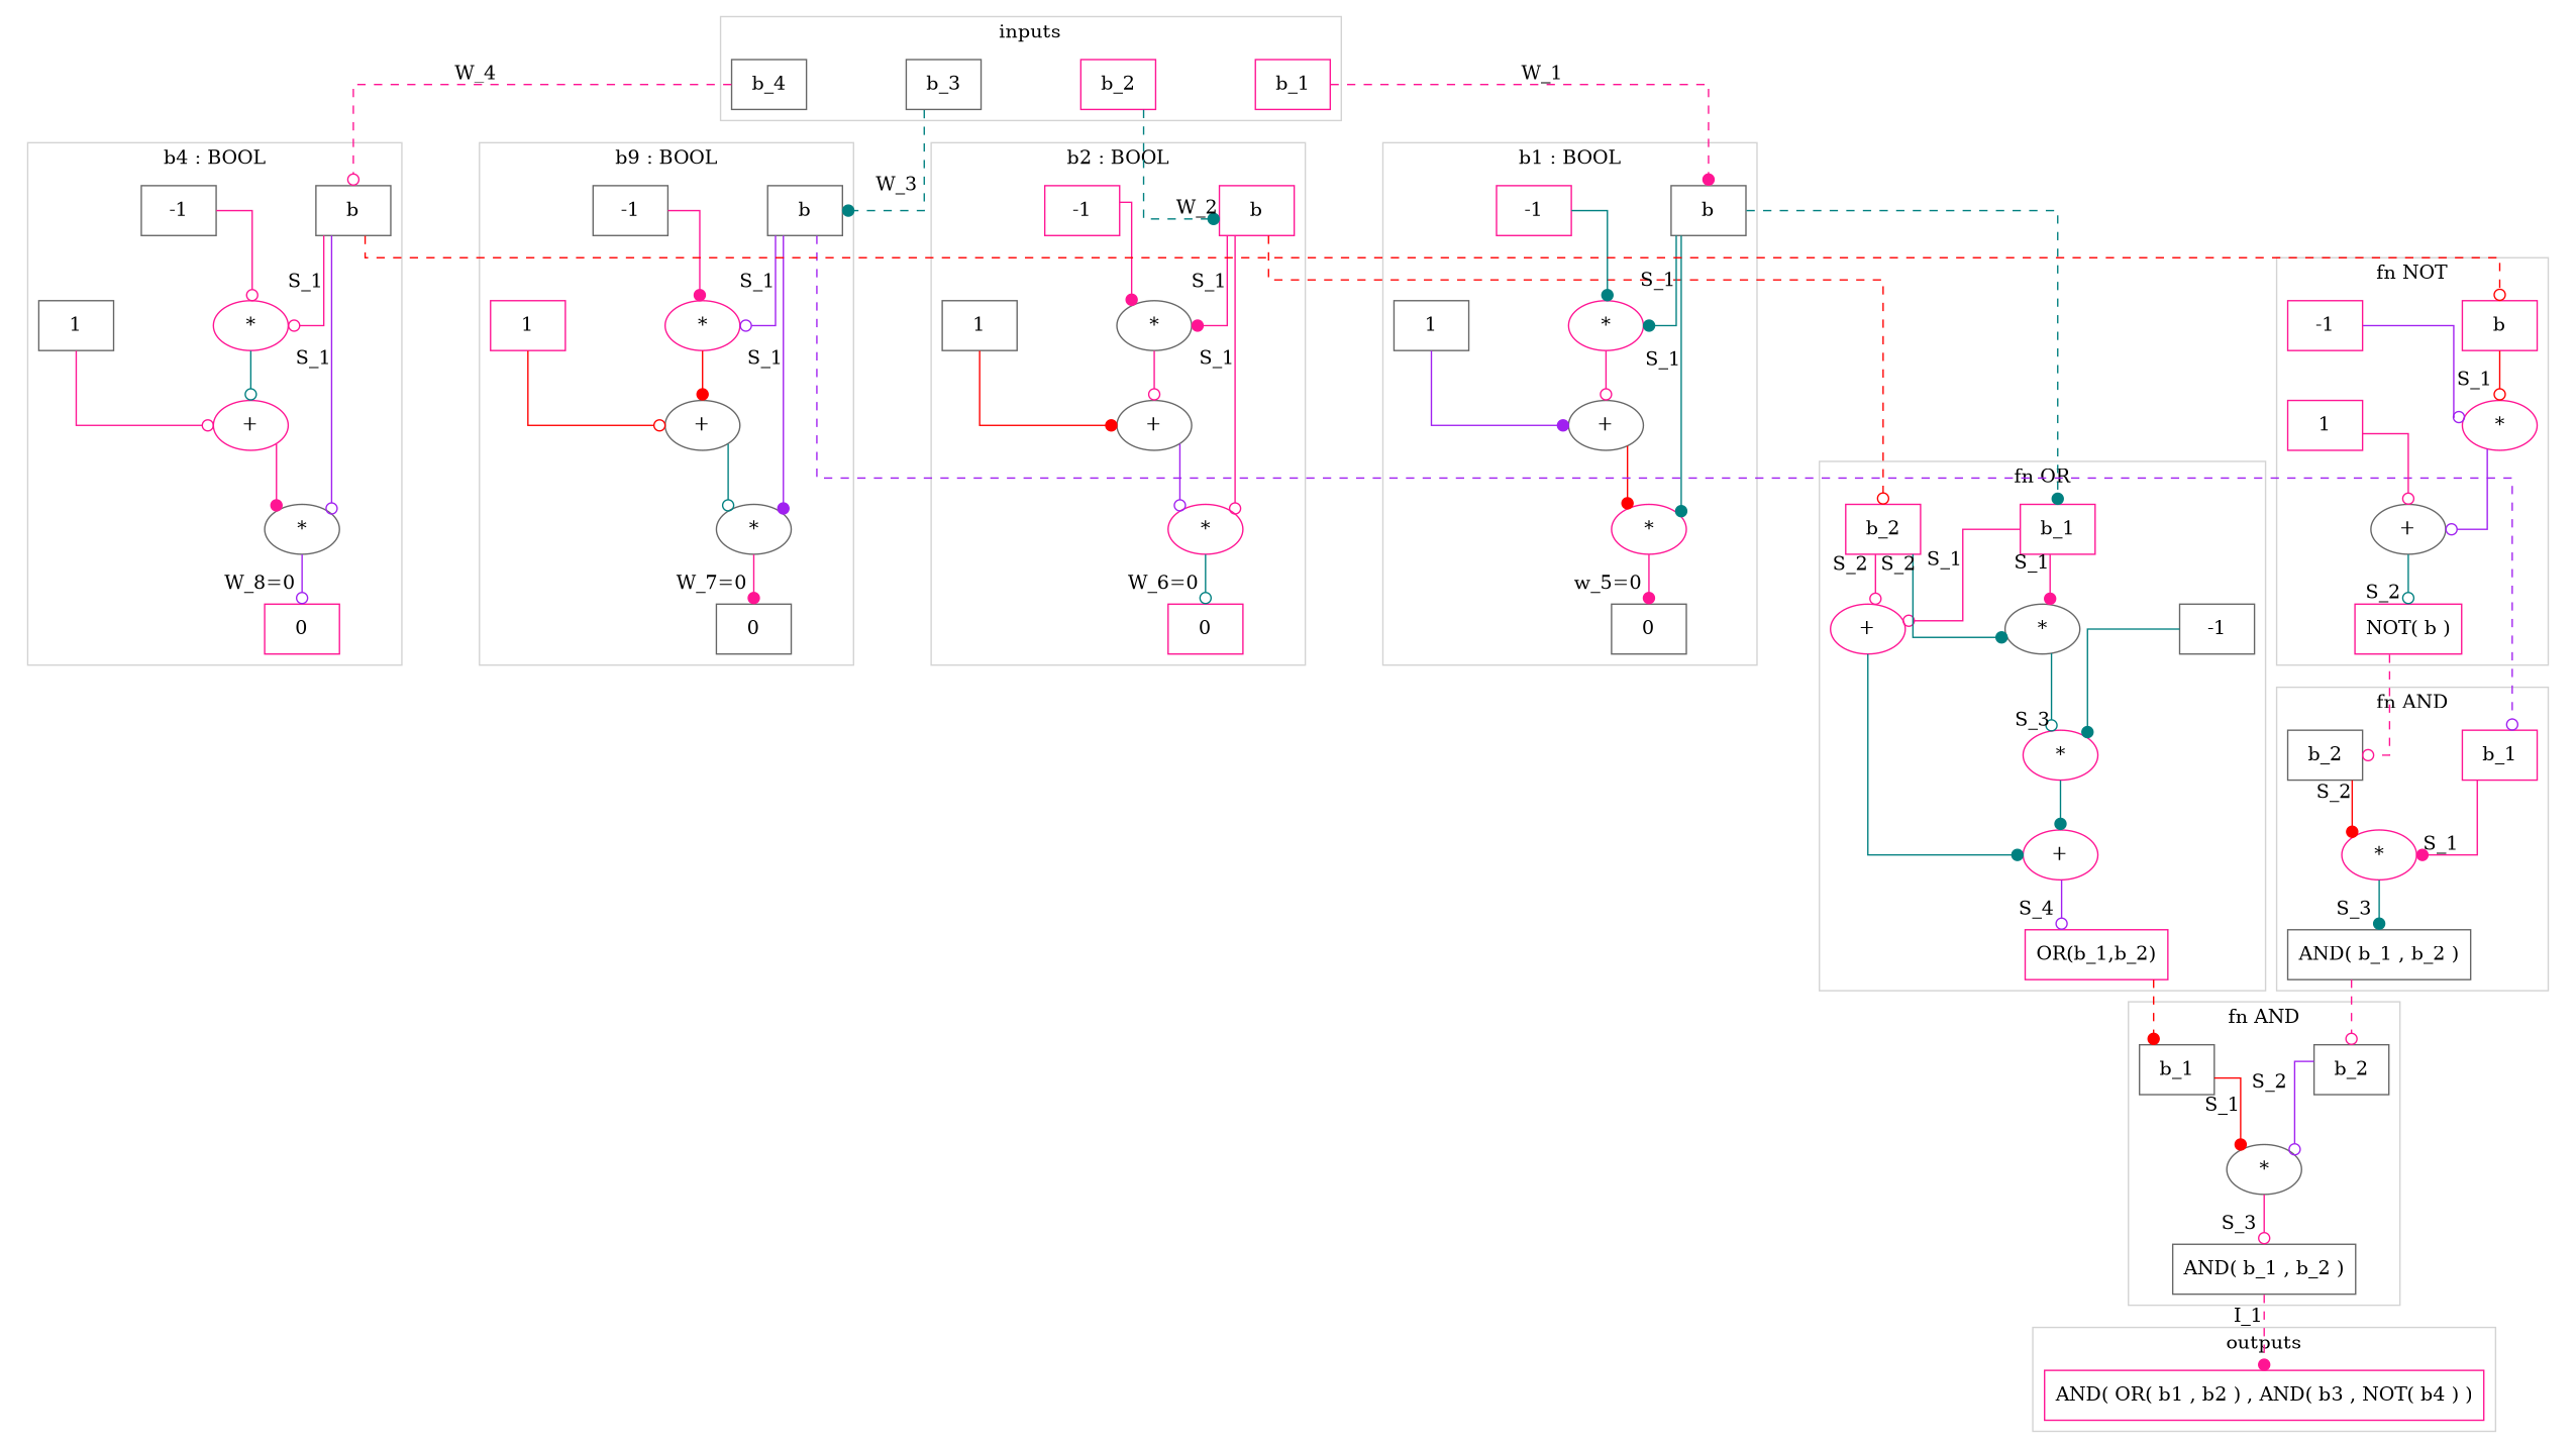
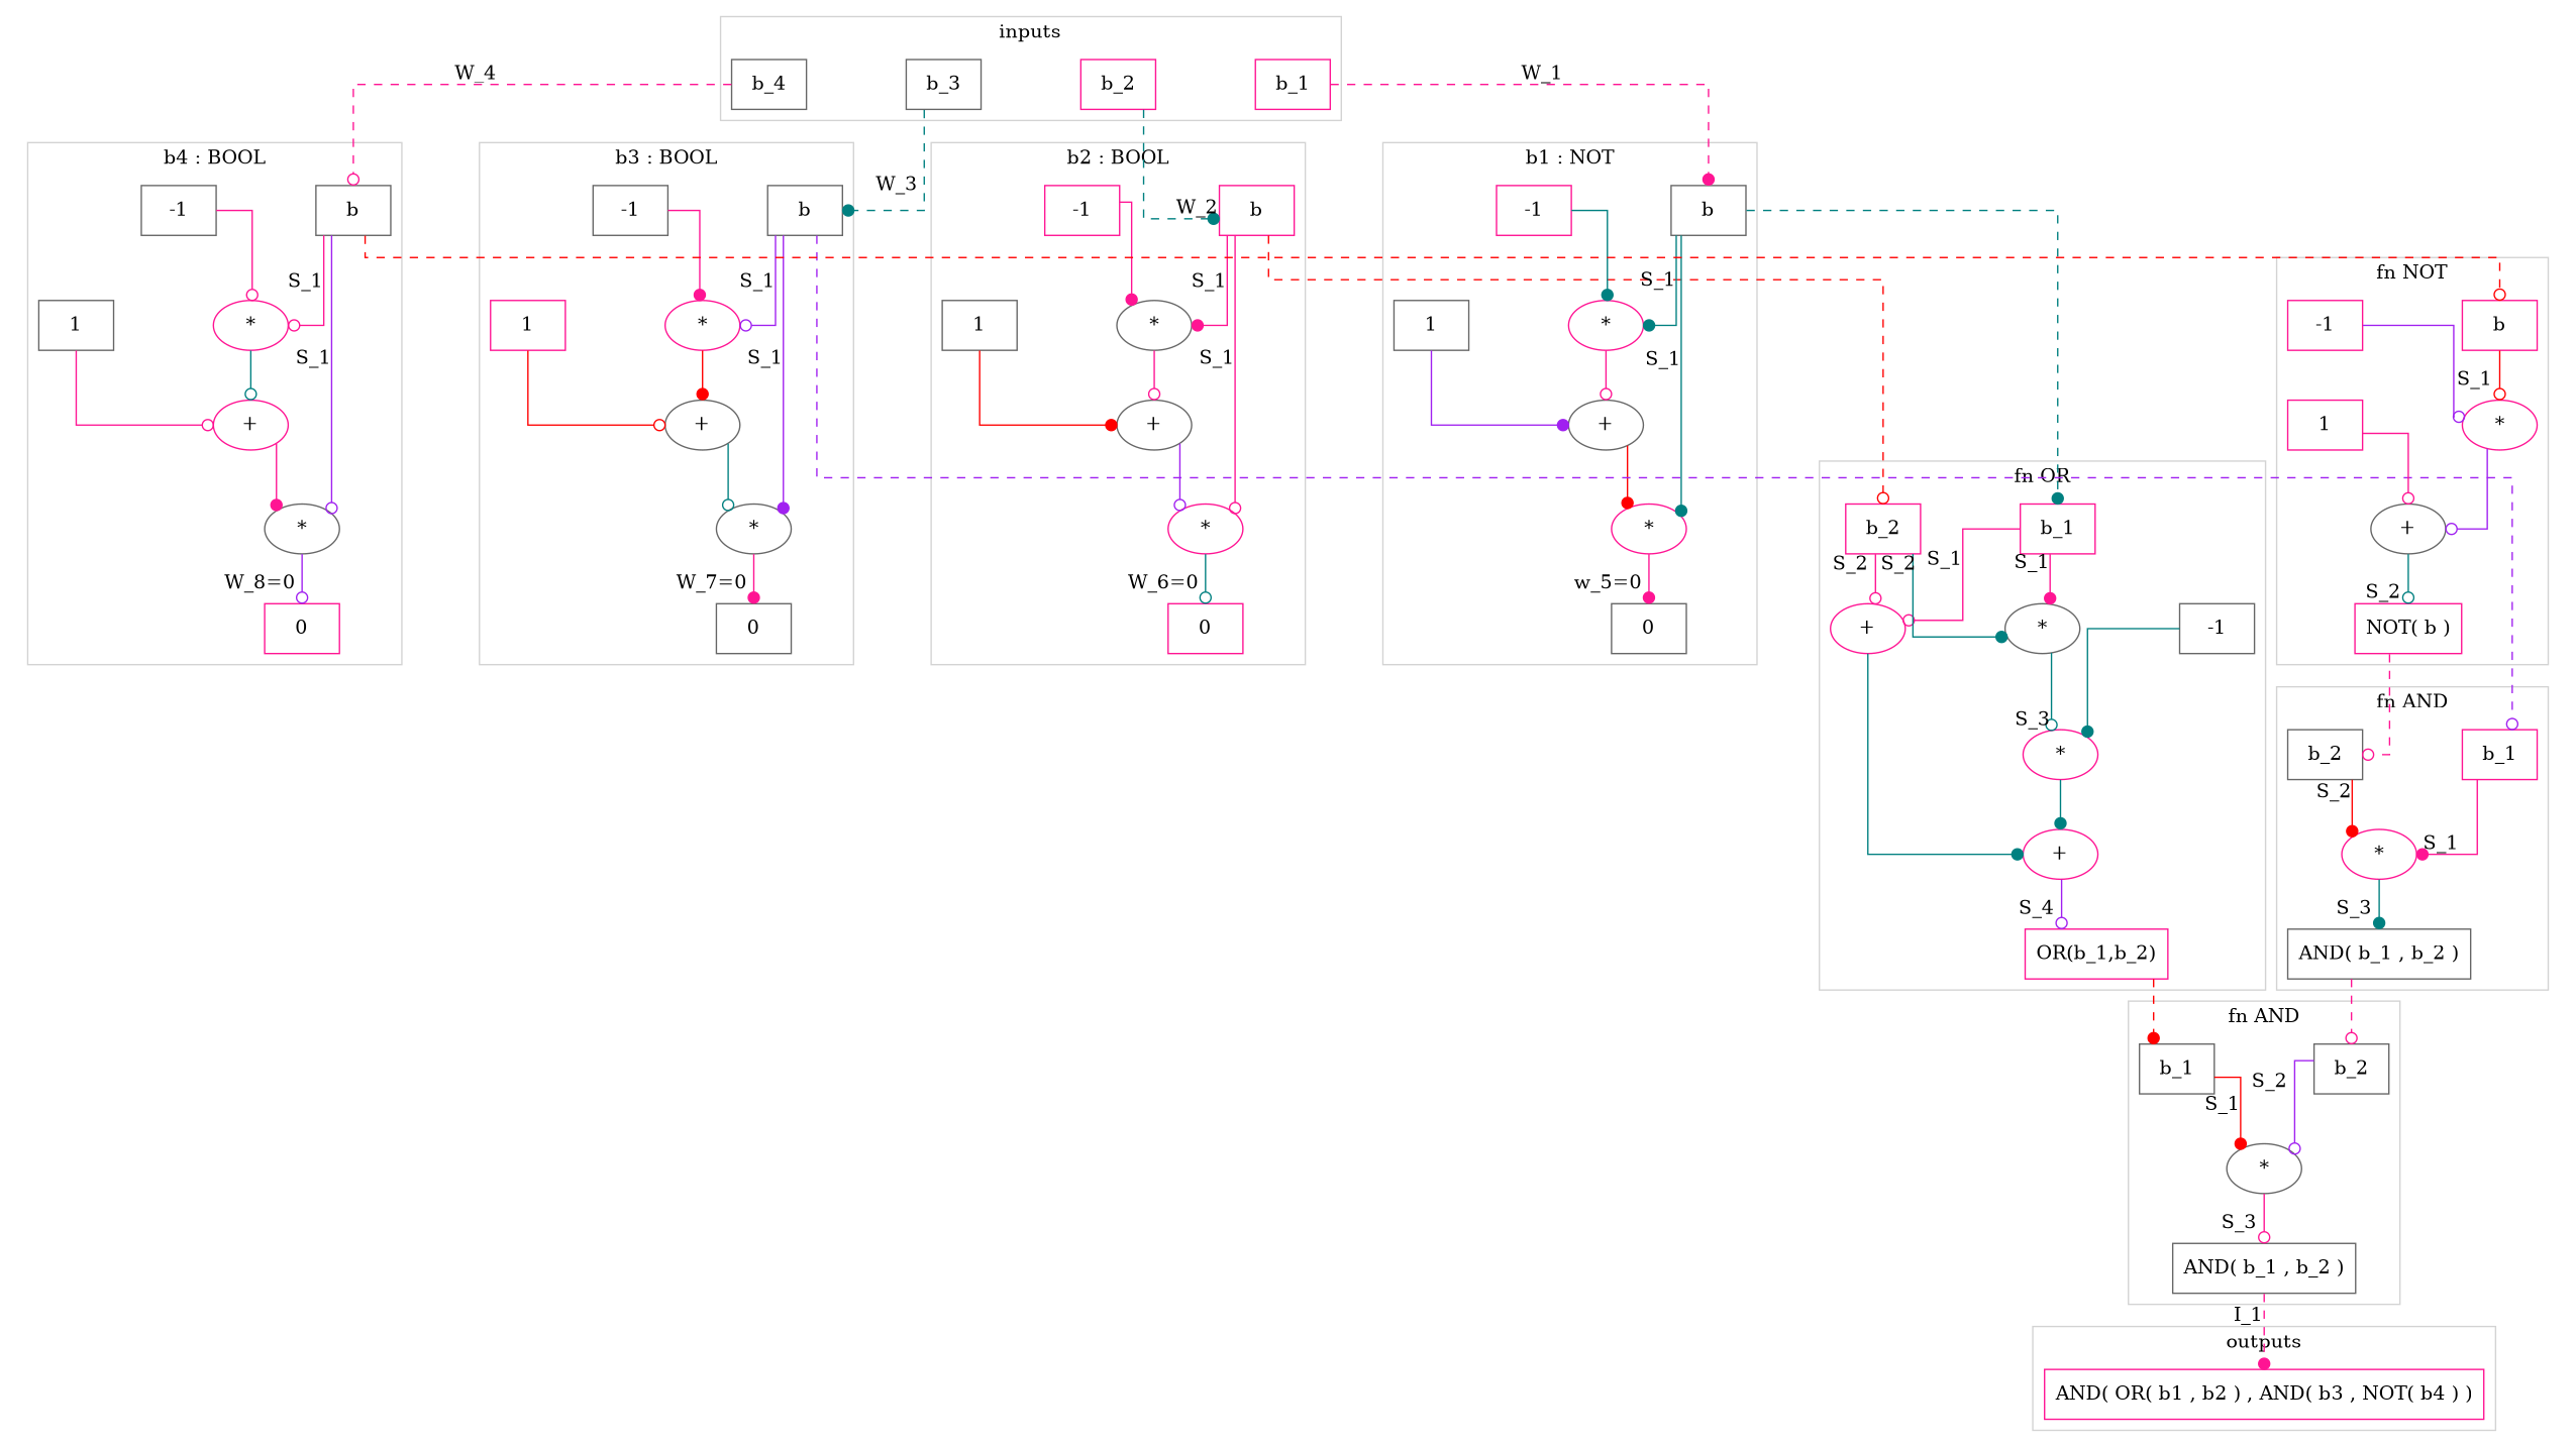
  digraph {
    fontname="DejaVu Serif"
    forcelabels=true
    nodesep=1.0
    rankdir=TB
    splines=ortho
    node [color=deeppink fontname="DejaVu Serif" shape=box]
    edge [arrowhead=odot color=deeppink fontname="DejaVu Serif"]
    n1 [label="AND( OR( b1 , b2 ) , AND( b3 , NOT( b4 ) )"]
    n2 [label=b_1]
    n3 [label=b_2]
    n4 [color=gray40 label=b_3]
    n5 [color=gray40 label=b_4]
    n6 [label=b]
    n7 [color=gray40 label="*" shape=""]
    n8 [label="*" shape=""]
    n9 [color=gray40 label="+" shape=""]
    n10 [label=0]
    n11 [color=gray40 label=1]
    n12 [label=-1]
    n13 [color=gray40 label=b]
    n14 [label="*" shape=""]
    n15 [label="*" shape=""]
    n16 [color=gray40 label="+" shape=""]
    n17 [color=gray40 label=0]
    n18 [color=gray40 label=1]
    n19 [label=-1]
    n20 [color=gray40 label=b]
    n21 [label="*" shape=""]
    n22 [color=gray40 label="*" shape=""]
    n23 [color=gray40 label="+" shape=""]
    n24 [color=gray40 label=0]
    n25 [label=1]
    n26 [color=gray40 label=-1]
    n27 [color=gray40 label=b]
    n28 [label="*" shape=""]
    n29 [color=gray40 label="*" shape=""]
    n30 [label="+" shape=""]
    n31 [label=0]
    n32 [color=gray40 label=1]
    n33 [color=gray40 label=-1]
    n34 [color=gray40 label=b_1]
    n35 [color=gray40 label="*" shape=""]
    n36 [color=gray40 label="AND( b_1 , b_2 )"]
    n37 [color=gray40 label=b_2]
    n38 [label=b_1]
    n39 [color=gray40 label="*" shape=""]
    n40 [label="+" shape=""]
    n41 [label="*" shape=""]
    n42 [label="+" shape=""]
    n43 [label=b_2]
    n44 [color=gray40 label=-1]
    n45 [label="OR(b_1,b_2)"]
    n46 [label=b_1]
    n47 [label="*" shape=""]
    n48 [color=gray40 label="AND( b_1 , b_2 )"]
    n49 [color=gray40 label=b_2]
    n50 [label=b]
    n51 [label="*" shape=""]
    n52 [color=gray40 label="+" shape=""]
    n53 [label="NOT( b )"]
    n54 [label=-1]
    n55 [label=1]
    subgraph cluster_1 {
      color=lightgray
      label=outputs
      n1
    }
    subgraph cluster_2 {
      color=lightgray
      label=inputs
      n2
      n3
      n4
      n5
    }
    subgraph cluster_3 {
      color=white
      subgraph cluster_4 {
        color=lightgray
        label="b2 : BOOL"
        n6
        n7
        n8
        n9
        n10
        n11
        n12
      }
      subgraph cluster_5 {
        color=lightgray
-       label="b1 : BOOL"
+       label="b1 : NOT"
        n13
        n14
        n15
        n16
        n17
        n18
        n19
      }
      subgraph cluster_6 {
        color=lightgray
-       label="b9 : BOOL"
+       label="b3 : BOOL"
        n20
        n21
        n22
        n23
        n24
        n25
        n26
      }
      subgraph cluster_7 {
        color=lightgray
        label="b4 : BOOL"
        n27
        n28
        n29
        n30
        n31
        n32
        n33
      }
    }
    subgraph cluster_8 {
      color=white
      subgraph cluster_9 {
        color=lightgray
        label="fn AND"
        n34
        n35
        n36
        n37
      }
      subgraph cluster_10 {
        color=lightgray
        label="fn OR"
        n38
        n39
        n40
        n41
        n42
        n43
        n44
        n45
      }
      subgraph cluster_11 {
        color=lightgray
        label="fn AND"
        n46
        n47
        n48
        n49
      }
      subgraph cluster_12 {
        color=lightgray
        label="fn NOT"
        n50
        n51
        n52
        n53
        n54
        n55
      }
    }
    n2 -> n13 [arrowhead=dot style=dashed xlabel=W_1]
    n3 -> n6 [arrowhead=dot color=teal headlabel=W_2 style=dashed]
    n4 -> n20 [arrowhead=dot color=teal style=dashed xlabel="W_3 "]
    n5 -> n27 [style=dashed xlabel=W_4]
    n6 -> n7 [arrowhead=dot xlabel=S_1]
    n6 -> n8 [xlabel=S_1]
    n6 -> n43 [color=red style=dashed]
    n7 -> n9
    n8 -> n10 [color=teal xlabel="W_6=0 "]
    n9 -> n8 [color=purple]
    n11 -> n9 [arrowhead=dot color=red]
    n12 -> n7 [arrowhead=dot]
    n13 -> n14 [arrowhead=dot color=teal xlabel=S_1]
    n13 -> n15 [arrowhead=dot color=teal xlabel=S_1]
    n13 -> n38 [arrowhead=dot color=teal style=dashed]
    n14 -> n16
    n15 -> n17 [arrowhead=dot xlabel="w_5=0 "]
    n16 -> n15 [arrowhead=dot color=red]
    n18 -> n16 [arrowhead=dot color=purple]
    n19 -> n14 [arrowhead=dot color=teal]
    n20 -> n21 [color=purple xlabel=S_1]
    n20 -> n22 [arrowhead=dot color=purple xlabel=S_1]
    n20 -> n46 [color=purple style=dashed]
    n21 -> n23 [arrowhead=dot color=red]
    n22 -> n24 [arrowhead=dot xlabel="W_7=0 "]
    n23 -> n22 [color=teal]
    n25 -> n23 [color=red]
    n26 -> n21 [arrowhead=dot]
    n27 -> n28 [xlabel=S_1]
    n27 -> n29 [color=purple xlabel=S_1]
    n27 -> n50 [color=red style=dashed]
    n28 -> n30 [color=teal]
    n29 -> n31 [color=purple xlabel="W_8=0 "]
    n30 -> n29 [arrowhead=dot]
    n32 -> n30
    n33 -> n28
    n34 -> n35 [arrowhead=dot color=red xlabel=S_1]
    n35 -> n36 [xlabel="S_3 "]
    n36 -> n1 [arrowhead=dot style=dashed xlabel=I_1]
    n37 -> n35 [color=purple xlabel="S_2 "]
    n38 -> n39 [arrowhead=dot xlabel=S_1]
    n38 -> n40 [xlabel=S_1]
    n39 -> n41 [color=teal headlabel=" S_3"]
    n40 -> n42 [arrowhead=dot color=teal]
    n41 -> n42 [arrowhead=dot color=teal]
    n42 -> n45 [color=purple xlabel="S_4 "]
    n43 -> n39 [arrowhead=dot color=teal taillabel="S_2 "]
    n43 -> n40 [taillabel="S_2 "]
    n44 -> n41 [arrowhead=dot color=teal]
    n45 -> n34 [arrowhead=dot color=red style=dashed]
    n46 -> n47 [arrowhead=dot headlabel=" S_1"]
    n47 -> n48 [arrowhead=dot color=teal xlabel="S_3 "]
    n48 -> n37 [style=dashed]
    n49 -> n47 [arrowhead=dot color=red xlabel=S_2]
    n50 -> n51 [color=red xlabel="S_1 "]
    n51 -> n52 [color=purple]
    n52 -> n53 [color=teal headlabel="S_2 "]
    n53 -> n49 [style=dashed]
    n54 -> n51 [color=purple]
    n55 -> n52
  }
